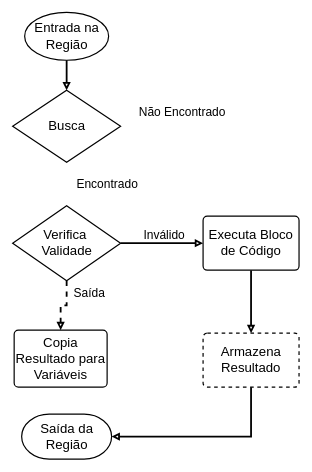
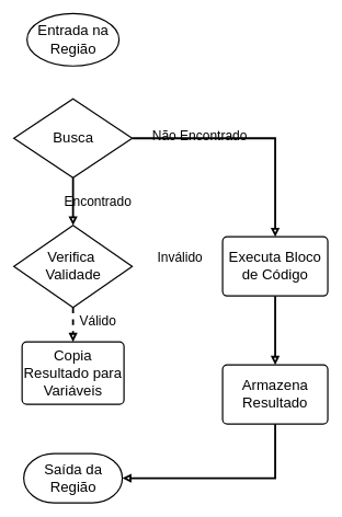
  <mxCell id="0" />
  <mxCell id="1" parent="0" />
  <mxCell id="2" value="Saída da Região" style="strokeWidth=2;html=1;shape=mxgraph.flowchart.terminator;whiteSpace=wrap;fontSize=22;" parent="1" vertex="1"><mxGeometry x="35.5" y="690" width="150" height="75" as="geometry" /></mxCell>
- <mxCell id="3" value="Copia Resultado para Variáveis" style="rounded=1;whiteSpace=wrap;html=1;absoluteArcSize=1;arcSize=14;strokeWidth=2;fontSize=22;" parent="1" vertex="1"><mxGeometry x="23" y="550" width="155" height="95" as="geometry" /></mxCell>
+ <mxCell id="3" value="Copia Resultado para Variáveis" style="rounded=1;whiteSpace=wrap;html=1;absoluteArcSize=1;arcSize=14;strokeWidth=2;fontSize=22;" parent="1" vertex="1"><mxGeometry x="33" y="520" width="155" height="95" as="geometry" /></mxCell>
  <mxCell id="4" value="Entrada na Região" style="strokeWidth=2;html=1;shape=mxgraph.flowchart.start_1;whiteSpace=wrap;fontSize=22;" parent="1" vertex="1"><mxGeometry x="40.5" y="20" width="140" height="80" as="geometry" /></mxCell>
+ <mxCell id="5" style="edgeStyle=orthogonalEdgeStyle;rounded=0;orthogonalLoop=1;jettySize=auto;html=1;exitX=1;exitY=0.5;exitDx=0;exitDy=0;exitPerimeter=0;endArrow=block;endFill=0;strokeWidth=3;" parent="1" source="6" target="8" edge="1"><mxGeometry relative="1" as="geometry" /></mxCell>
  <mxCell id="6" value="Busca" style="strokeWidth=2;html=1;shape=mxgraph.flowchart.decision;whiteSpace=wrap;fontSize=22;" parent="1" vertex="1"><mxGeometry x="20.5" y="150" width="180" height="120" as="geometry" /></mxCell>
  <mxCell id="7" style="edgeStyle=orthogonalEdgeStyle;rounded=0;orthogonalLoop=1;jettySize=auto;html=1;exitX=0.5;exitY=1;exitDx=0;exitDy=0;entryX=0.5;entryY=0;entryDx=0;entryDy=0;endArrow=block;endFill=0;strokeWidth=3;" parent="1" source="8" target="9" edge="1"><mxGeometry relative="1" as="geometry" /></mxCell>
  <mxCell id="8" value="Executa Bloco de Código" style="rounded=1;whiteSpace=wrap;html=1;absoluteArcSize=1;arcSize=14;strokeWidth=2;fontSize=22;" parent="1" vertex="1"><mxGeometry x="338" y="360" width="160" height="90" as="geometry" /></mxCell>
- <mxCell id="9" value="Armazena Resultado" style="rounded=1;whiteSpace=wrap;html=1;absoluteArcSize=1;arcSize=14;strokeWidth=2;fontSize=22;dashed=1;" parent="1" vertex="1"><mxGeometry x="338" y="555" width="160" height="90" as="geometry" /></mxCell>
+ <mxCell id="9" value="Armazena Resultado" style="rounded=1;whiteSpace=wrap;html=1;absoluteArcSize=1;arcSize=14;strokeWidth=2;fontSize=22;" parent="1" vertex="1"><mxGeometry x="338" y="555" width="160" height="90" as="geometry" /></mxCell>
  <mxCell id="10" style="edgeStyle=orthogonalEdgeStyle;rounded=0;orthogonalLoop=1;jettySize=auto;html=1;exitX=0.5;exitY=1;exitDx=0;exitDy=0;exitPerimeter=0;entryX=0.5;entryY=0;entryDx=0;entryDy=0;endArrow=block;endFill=0;strokeWidth=3;dashed=1;" parent="1" source="12" target="3" edge="1"><mxGeometry relative="1" as="geometry" /></mxCell>
- <mxCell id="11" style="edgeStyle=orthogonalEdgeStyle;rounded=0;orthogonalLoop=1;jettySize=auto;html=1;exitX=1;exitY=0.5;exitDx=0;exitDy=0;exitPerimeter=0;endArrow=block;endFill=0;strokeWidth=3;" parent="1" source="12" target="8" edge="1"><mxGeometry relative="1" as="geometry"><mxPoint x="333" y="410" as="targetPoint" /></mxGeometry></mxCell>
  <mxCell id="12" value="Verifica&amp;nbsp;&lt;div&gt;Validade&lt;/div&gt;" style="strokeWidth=2;html=1;shape=mxgraph.flowchart.decision;whiteSpace=wrap;fontSize=22;" parent="1" vertex="1"><mxGeometry x="20.5" y="342.5" width="180" height="125" as="geometry" /></mxCell>
- <mxCell id="13" style="edgeStyle=orthogonalEdgeStyle;rounded=0;orthogonalLoop=1;jettySize=auto;html=1;exitX=0.5;exitY=1;exitDx=0;exitDy=0;exitPerimeter=0;entryX=0.5;entryY=0;entryDx=0;entryDy=0;entryPerimeter=0;endArrow=block;endFill=0;strokeWidth=3;" parent="1" source="4" target="6" edge="1"><mxGeometry relative="1" as="geometry" /></mxCell>
+ <mxCell id="14" style="edgeStyle=orthogonalEdgeStyle;rounded=0;orthogonalLoop=1;jettySize=auto;html=1;exitX=0.5;exitY=1;exitDx=0;exitDy=0;exitPerimeter=0;endArrow=block;endFill=0;entryX=0.5;entryY=0;entryDx=0;entryDy=0;entryPerimeter=0;strokeWidth=3;" parent="1" source="6" target="12" edge="1"><mxGeometry relative="1" as="geometry"><mxPoint x="173" y="340" as="targetPoint" /></mxGeometry></mxCell>
  <mxCell id="15" style="edgeStyle=orthogonalEdgeStyle;rounded=0;orthogonalLoop=1;jettySize=auto;html=1;exitX=0.5;exitY=1;exitDx=0;exitDy=0;entryX=1;entryY=0.5;entryDx=0;entryDy=0;entryPerimeter=0;endArrow=block;endFill=0;strokeWidth=3;" parent="1" source="9" target="2" edge="1"><mxGeometry relative="1" as="geometry" /></mxCell>
- <mxCell id="16" value="Não Encontrado" style="text;html=1;align=center;verticalAlign=middle;resizable=0;points=[];autosize=1;strokeColor=none;fillColor=none;fontSize=20;" parent="1" vertex="1"><mxGeometry x="218" width="170" height="40" as="geometry" y="165" /></mxCell>
- <mxCell id="17" value="Encontrado" style="text;html=1;align=center;verticalAlign=middle;resizable=0;points=[];autosize=1;strokeColor=none;fillColor=none;fontSize=20;" parent="1" vertex="1"><mxGeometry x="113" y="285" width="130" height="40" as="geometry" /></mxCell>
+ <mxCell id="16" value="Não Encontrado" style="text;html=1;align=center;verticalAlign=middle;resizable=0;points=[];autosize=1;strokeColor=none;fillColor=none;fontSize=20;" parent="1" vertex="1"><mxGeometry x="218" y="185" width="170" height="40" as="geometry" /></mxCell>
+ <mxCell id="17" value="Encontrado" style="text;html=1;align=center;verticalAlign=middle;resizable=0;points=[];autosize=1;strokeColor=none;fillColor=none;fontSize=20;" parent="1" vertex="1"><mxGeometry x="83" y="285" width="130" height="40" as="geometry" /></mxCell>
  <mxCell id="18" value="Inválido" style="text;html=1;align=center;verticalAlign=middle;resizable=0;points=[];autosize=1;strokeColor=none;fillColor=none;fontSize=20;" parent="1" vertex="1"><mxGeometry x="228" y="370" width="90" height="40" as="geometry" /></mxCell>
- <mxCell id="19" value="Saída" style="text;html=1;align=center;verticalAlign=middle;resizable=0;points=[];autosize=1;strokeColor=none;fillColor=none;fontSize=20;" parent="1" vertex="1"><mxGeometry x="108" y="467.5" width="80" height="40" as="geometry" /></mxCell>
+ <mxCell id="19" value="Válido" style="text;html=1;align=center;verticalAlign=middle;resizable=0;points=[];autosize=1;strokeColor=none;fillColor=none;fontSize=20;" parent="1" vertex="1"><mxGeometry x="108" y="467.5" width="80" height="40" as="geometry" /></mxCell>
